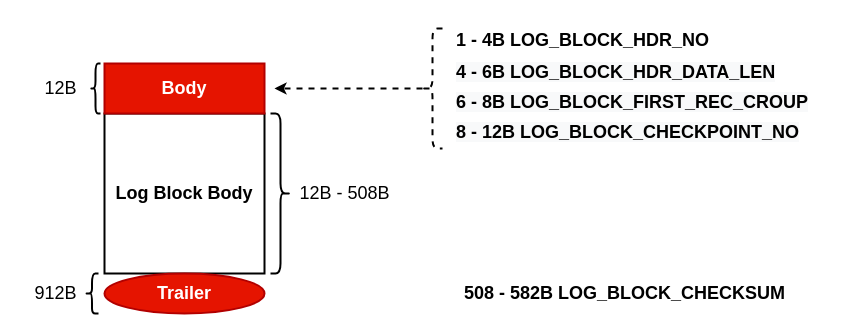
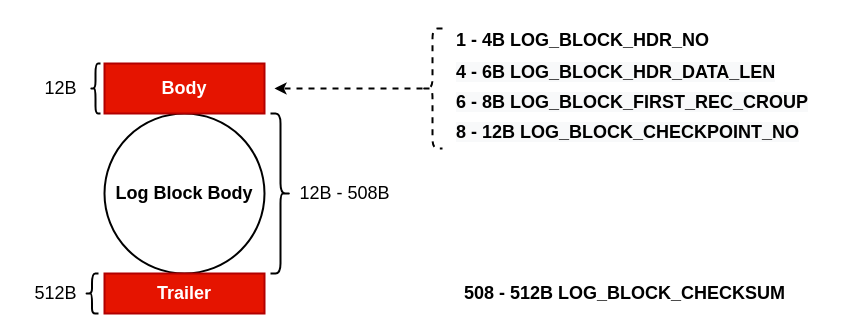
  <mxCell id="0" />
  <mxCell id="1" parent="0" />
- <mxCell id="2" value="&lt;b&gt;&lt;font style=&quot;font-size: 18px;&quot;&gt;Log Block Body&lt;/font&gt;&lt;/b&gt;" style="whiteSpace=wrap;html=1;aspect=fixed;strokeWidth=2;" vertex="1" parent="1"><mxGeometry x="104" y="113" width="160" height="160" as="geometry" /></mxCell>
+ <mxCell id="2" value="&lt;b&gt;&lt;font style=&quot;font-size: 18px;&quot;&gt;Log Block Body&lt;/font&gt;&lt;/b&gt;" style="ellipse;whiteSpace=wrap;html=1;aspect=fixed;strokeWidth=2;" vertex="1" parent="1"><mxGeometry x="104" y="113" width="160" height="160" as="geometry" /></mxCell>
  <mxCell id="3" value="&lt;b&gt;Body&lt;/b&gt;" style="rounded=0;whiteSpace=wrap;html=1;strokeWidth=2;fontSize=18;fillColor=#e51400;fontColor=#ffffff;strokeColor=#B20000;" vertex="1" parent="1"><mxGeometry x="104" y="63" width="160" height="50" as="geometry" /></mxCell>
- <mxCell id="4" value="&lt;b&gt;Trailer&lt;/b&gt;" style="ellipse;whiteSpace=wrap;html=1;strokeWidth=2;fontSize=18;fillColor=#e51400;fontColor=#ffffff;strokeColor=#B20000;" vertex="1" parent="1"><mxGeometry x="104" y="273" width="160" height="40" as="geometry" /></mxCell>
+ <mxCell id="4" value="&lt;b&gt;Trailer&lt;/b&gt;" style="rounded=0;whiteSpace=wrap;html=1;strokeWidth=2;fontSize=18;fillColor=#e51400;fontColor=#ffffff;strokeColor=#B20000;" vertex="1" parent="1"><mxGeometry x="104" y="273" width="160" height="40" as="geometry" /></mxCell>
  <mxCell id="5" value="" style="shape=curlyBracket;whiteSpace=wrap;html=1;rounded=1;labelPosition=left;verticalLabelPosition=middle;align=right;verticalAlign=middle;strokeWidth=2;fontSize=18;" vertex="1" parent="1"><mxGeometry x="90" y="63" width="10" height="50" as="geometry" /></mxCell>
  <mxCell id="6" value="12B" style="text;html=1;align=center;verticalAlign=middle;resizable=0;points=[];autosize=1;strokeColor=none;fillColor=none;fontSize=18;" vertex="1" parent="1"><mxGeometry x="30" y="68" width="60" height="40" as="geometry" /></mxCell>
  <mxCell id="7" value="" style="shape=curlyBracket;whiteSpace=wrap;html=1;rounded=1;flipH=1;labelPosition=right;verticalLabelPosition=middle;align=left;verticalAlign=middle;strokeWidth=2;fontSize=18;" vertex="1" parent="1"><mxGeometry x="270" y="113" width="20" height="160" as="geometry" /></mxCell>
  <mxCell id="8" value="12B - 508B" style="text;html=1;align=center;verticalAlign=middle;resizable=0;points=[];autosize=1;strokeColor=none;fillColor=none;fontSize=18;" vertex="1" parent="1"><mxGeometry x="289" y="173" width="110" height="40" as="geometry" /></mxCell>
  <mxCell id="9" value="" style="shape=curlyBracket;whiteSpace=wrap;html=1;rounded=1;labelPosition=left;verticalLabelPosition=middle;align=right;verticalAlign=middle;strokeWidth=2;fontSize=18;" vertex="1" parent="1"><mxGeometry x="85" y="273" width="13" height="40" as="geometry" /></mxCell>
- <mxCell id="10" value="912B" style="text;html=1;align=center;verticalAlign=middle;resizable=0;points=[];autosize=1;strokeColor=none;fillColor=none;fontSize=18;" vertex="1" parent="1"><mxGeometry x="20" y="273" width="70" height="40" as="geometry" /></mxCell>
+ <mxCell id="10" value="512B" style="text;html=1;align=center;verticalAlign=middle;resizable=0;points=[];autosize=1;strokeColor=none;fillColor=none;fontSize=18;" vertex="1" parent="1"><mxGeometry x="20" y="273" width="70" height="40" as="geometry" /></mxCell>
  <mxCell id="11" style="edgeStyle=orthogonalEdgeStyle;rounded=0;orthogonalLoop=1;jettySize=auto;html=1;fontSize=18;strokeWidth=2;dashed=1;" edge="1" parent="1" source="12"><mxGeometry relative="1" as="geometry"><mxPoint x="274" y="88" as="targetPoint" /></mxGeometry></mxCell>
  <mxCell id="12" value="" style="shape=curlyBracket;whiteSpace=wrap;html=1;rounded=1;labelPosition=left;verticalLabelPosition=middle;align=right;verticalAlign=middle;strokeWidth=2;fontSize=18;dashed=1;" vertex="1" parent="1"><mxGeometry x="422" y="28" width="20" height="120" as="geometry" /></mxCell>
  <mxCell id="13" value="&lt;b&gt;1 - 4B LOG_BLOCK_HDR_NO&lt;/b&gt;" style="text;html=1;align=center;verticalAlign=middle;resizable=0;points=[];autosize=1;strokeColor=none;fillColor=none;fontSize=18;" vertex="1" parent="1"><mxGeometry x="442" y="20" width="280" height="40" as="geometry" /></mxCell>
  <mxCell id="14" value="&lt;b style=&quot;color: rgb(0, 0, 0); font-family: Helvetica; font-size: 18px; font-style: normal; font-variant-ligatures: normal; font-variant-caps: normal; letter-spacing: normal; orphans: 2; text-align: center; text-indent: 0px; text-transform: none; widows: 2; word-spacing: 0px; -webkit-text-stroke-width: 0px; background-color: rgb(248, 249, 250); text-decoration-thickness: initial; text-decoration-style: initial; text-decoration-color: initial;&quot;&gt;4 - 6B LOG_BLOCK_HDR_DATA_LEN&lt;/b&gt;" style="text;whiteSpace=wrap;html=1;fontSize=18;" vertex="1" parent="1"><mxGeometry x="454" y="55" width="340" height="50" as="geometry" /></mxCell>
  <mxCell id="15" value="&lt;b style=&quot;color: rgb(0, 0, 0); font-family: Helvetica; font-size: 18px; font-style: normal; font-variant-ligatures: normal; font-variant-caps: normal; letter-spacing: normal; orphans: 2; text-align: center; text-indent: 0px; text-transform: none; widows: 2; word-spacing: 0px; -webkit-text-stroke-width: 0px; background-color: rgb(248, 249, 250); text-decoration-thickness: initial; text-decoration-style: initial; text-decoration-color: initial;&quot;&gt;6 - 8B LOG_BLOCK_FIRST_REC_CROUP&lt;/b&gt;" style="text;whiteSpace=wrap;html=1;fontSize=18;" vertex="1" parent="1"><mxGeometry x="454" y="85" width="390" height="50" as="geometry" /></mxCell>
  <mxCell id="16" value="&lt;b style=&quot;color: rgb(0, 0, 0); font-family: Helvetica; font-size: 18px; font-style: normal; font-variant-ligatures: normal; font-variant-caps: normal; letter-spacing: normal; orphans: 2; text-align: center; text-indent: 0px; text-transform: none; widows: 2; word-spacing: 0px; -webkit-text-stroke-width: 0px; background-color: rgb(248, 249, 250); text-decoration-thickness: initial; text-decoration-style: initial; text-decoration-color: initial;&quot;&gt;8 - 12B LOG_BLOCK_CHECKPOINT_NO&lt;/b&gt;" style="text;whiteSpace=wrap;html=1;fontSize=18;" vertex="1" parent="1"><mxGeometry x="454" y="115" width="360" height="50" as="geometry" /></mxCell>
- <mxCell id="17" value="&lt;b&gt;508 - 582B LOG_BLOCK_CHECKSUM&lt;/b&gt;" style="text;html=1;align=center;verticalAlign=middle;resizable=0;points=[];autosize=1;strokeColor=none;fillColor=none;fontSize=18;" vertex="1" parent="1"><mxGeometry x="454" y="273" width="340" height="40" as="geometry" /></mxCell>
+ <mxCell id="17" value="&lt;b&gt;508 - 512B LOG_BLOCK_CHECKSUM&lt;/b&gt;" style="text;html=1;align=center;verticalAlign=middle;resizable=0;points=[];autosize=1;strokeColor=none;fillColor=none;fontSize=18;" vertex="1" parent="1"><mxGeometry x="454" y="273" width="340" height="40" as="geometry" /></mxCell>
